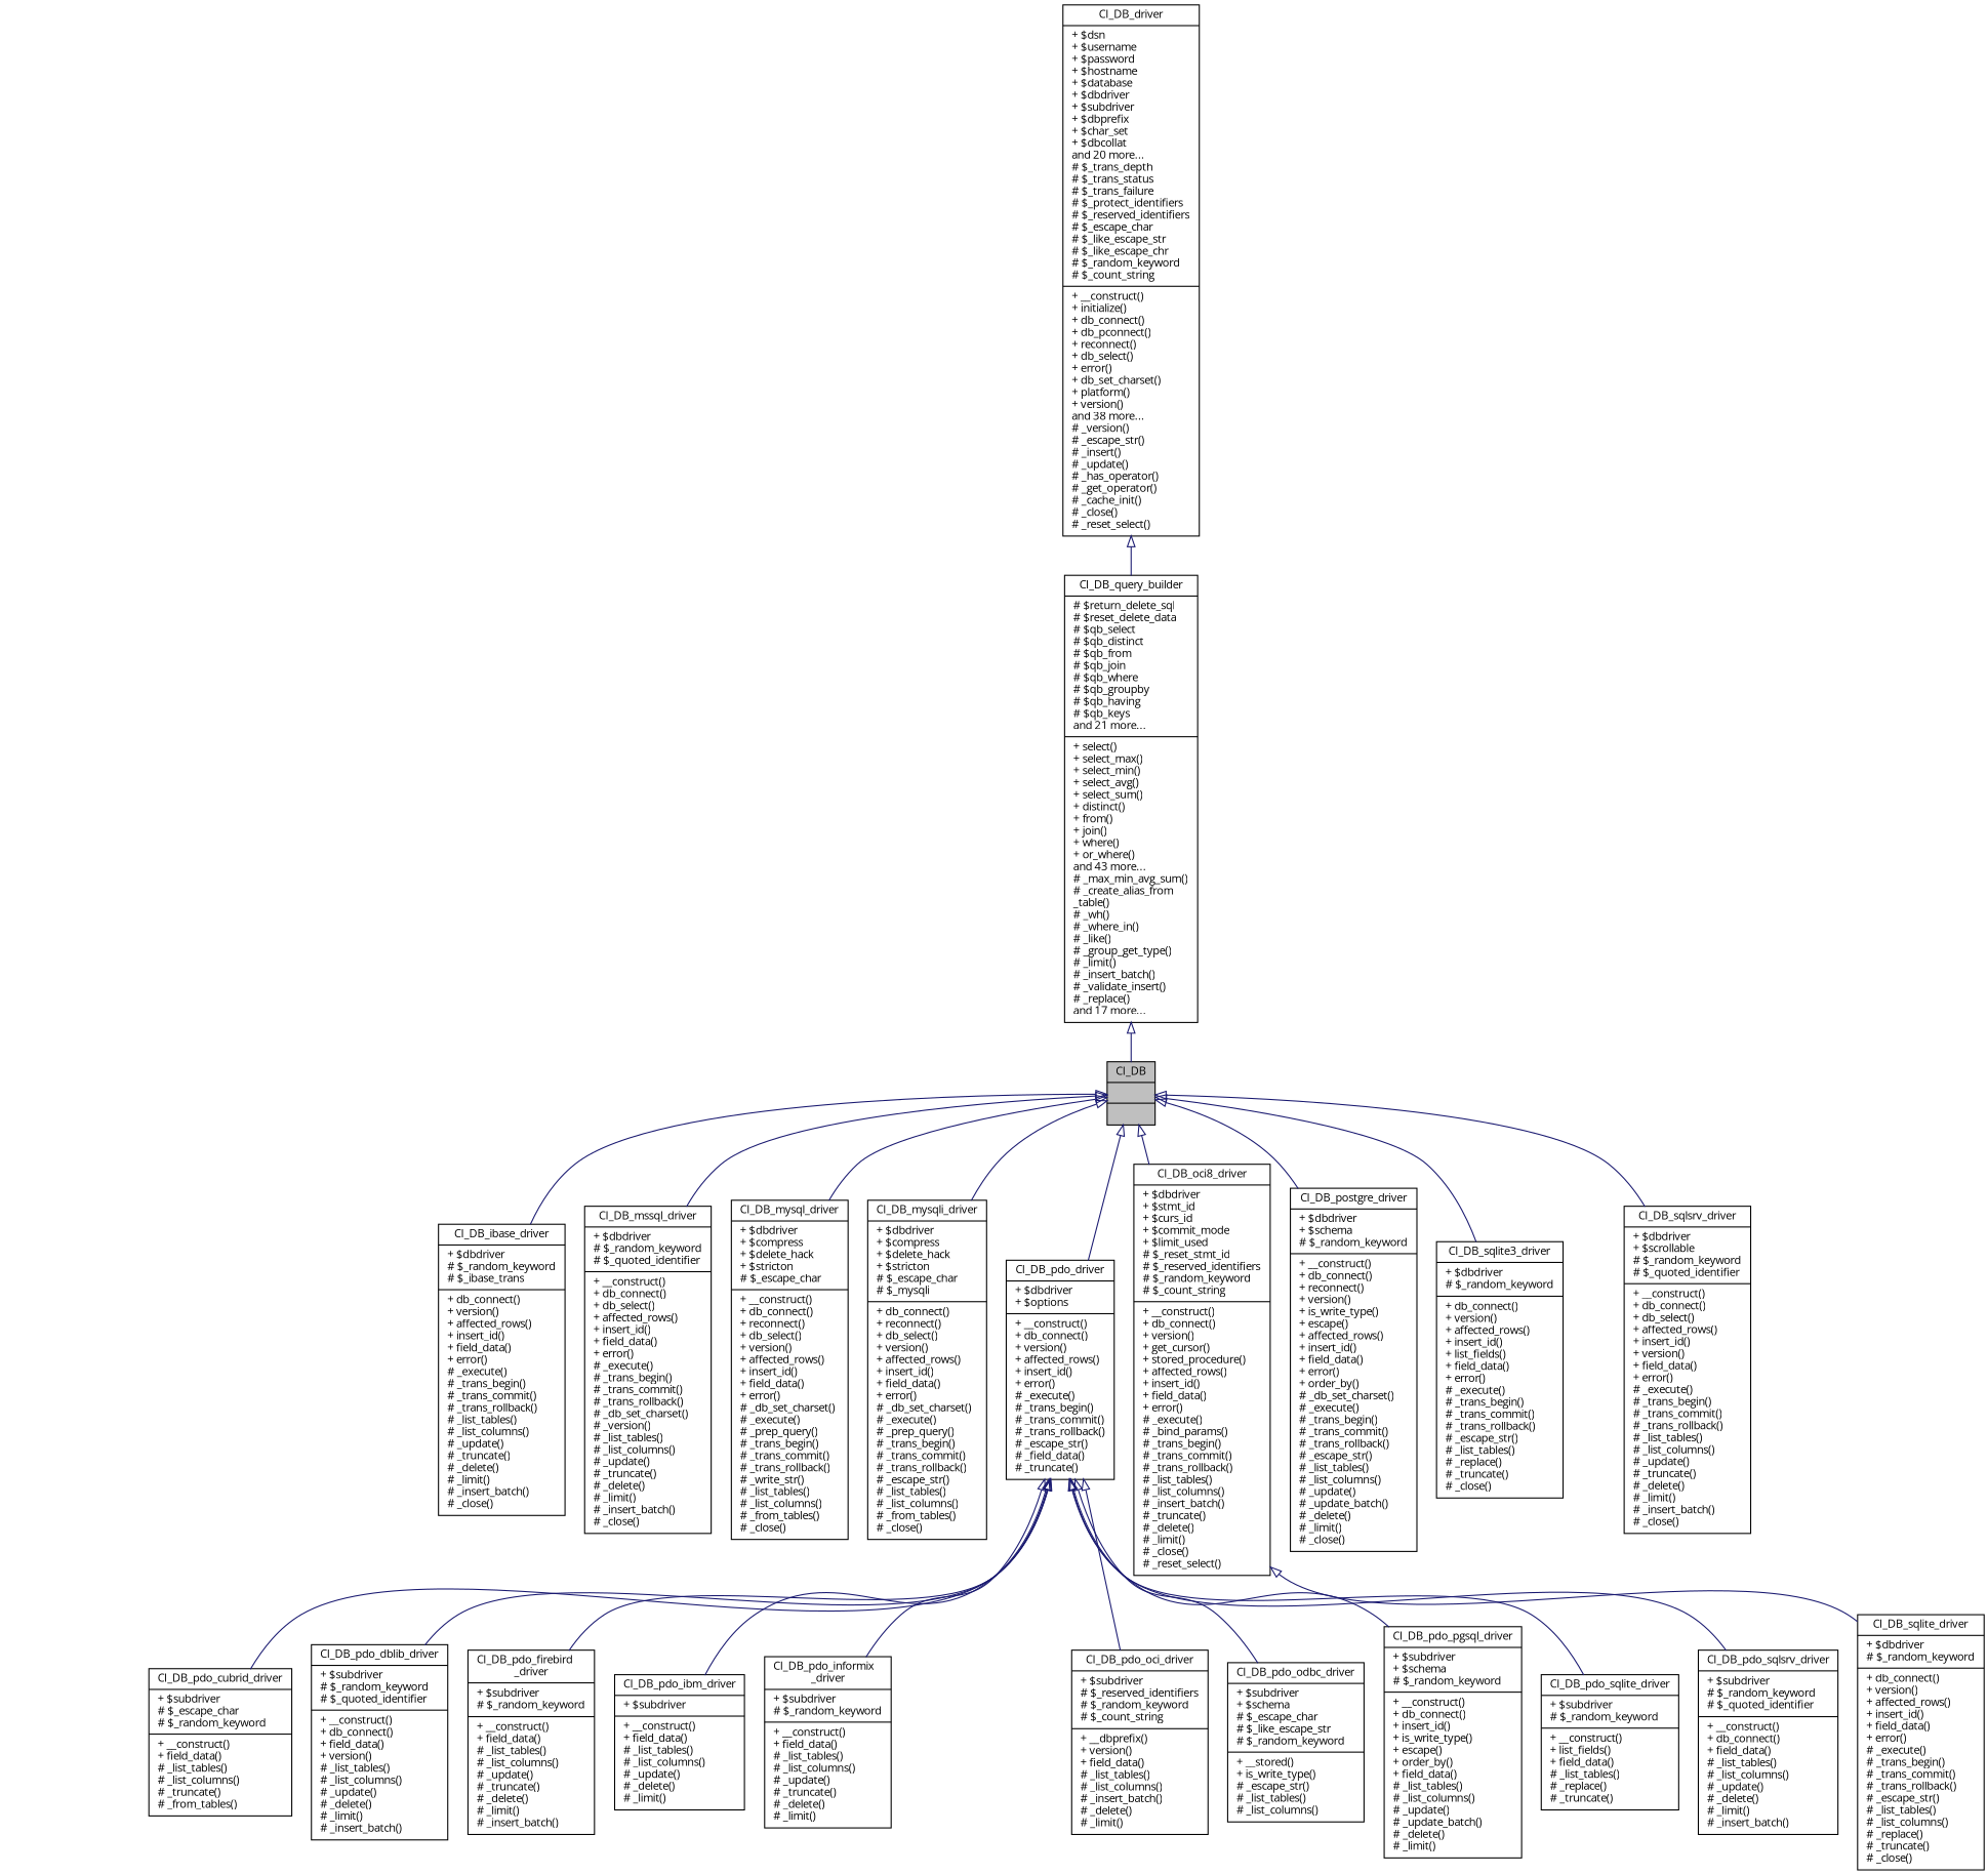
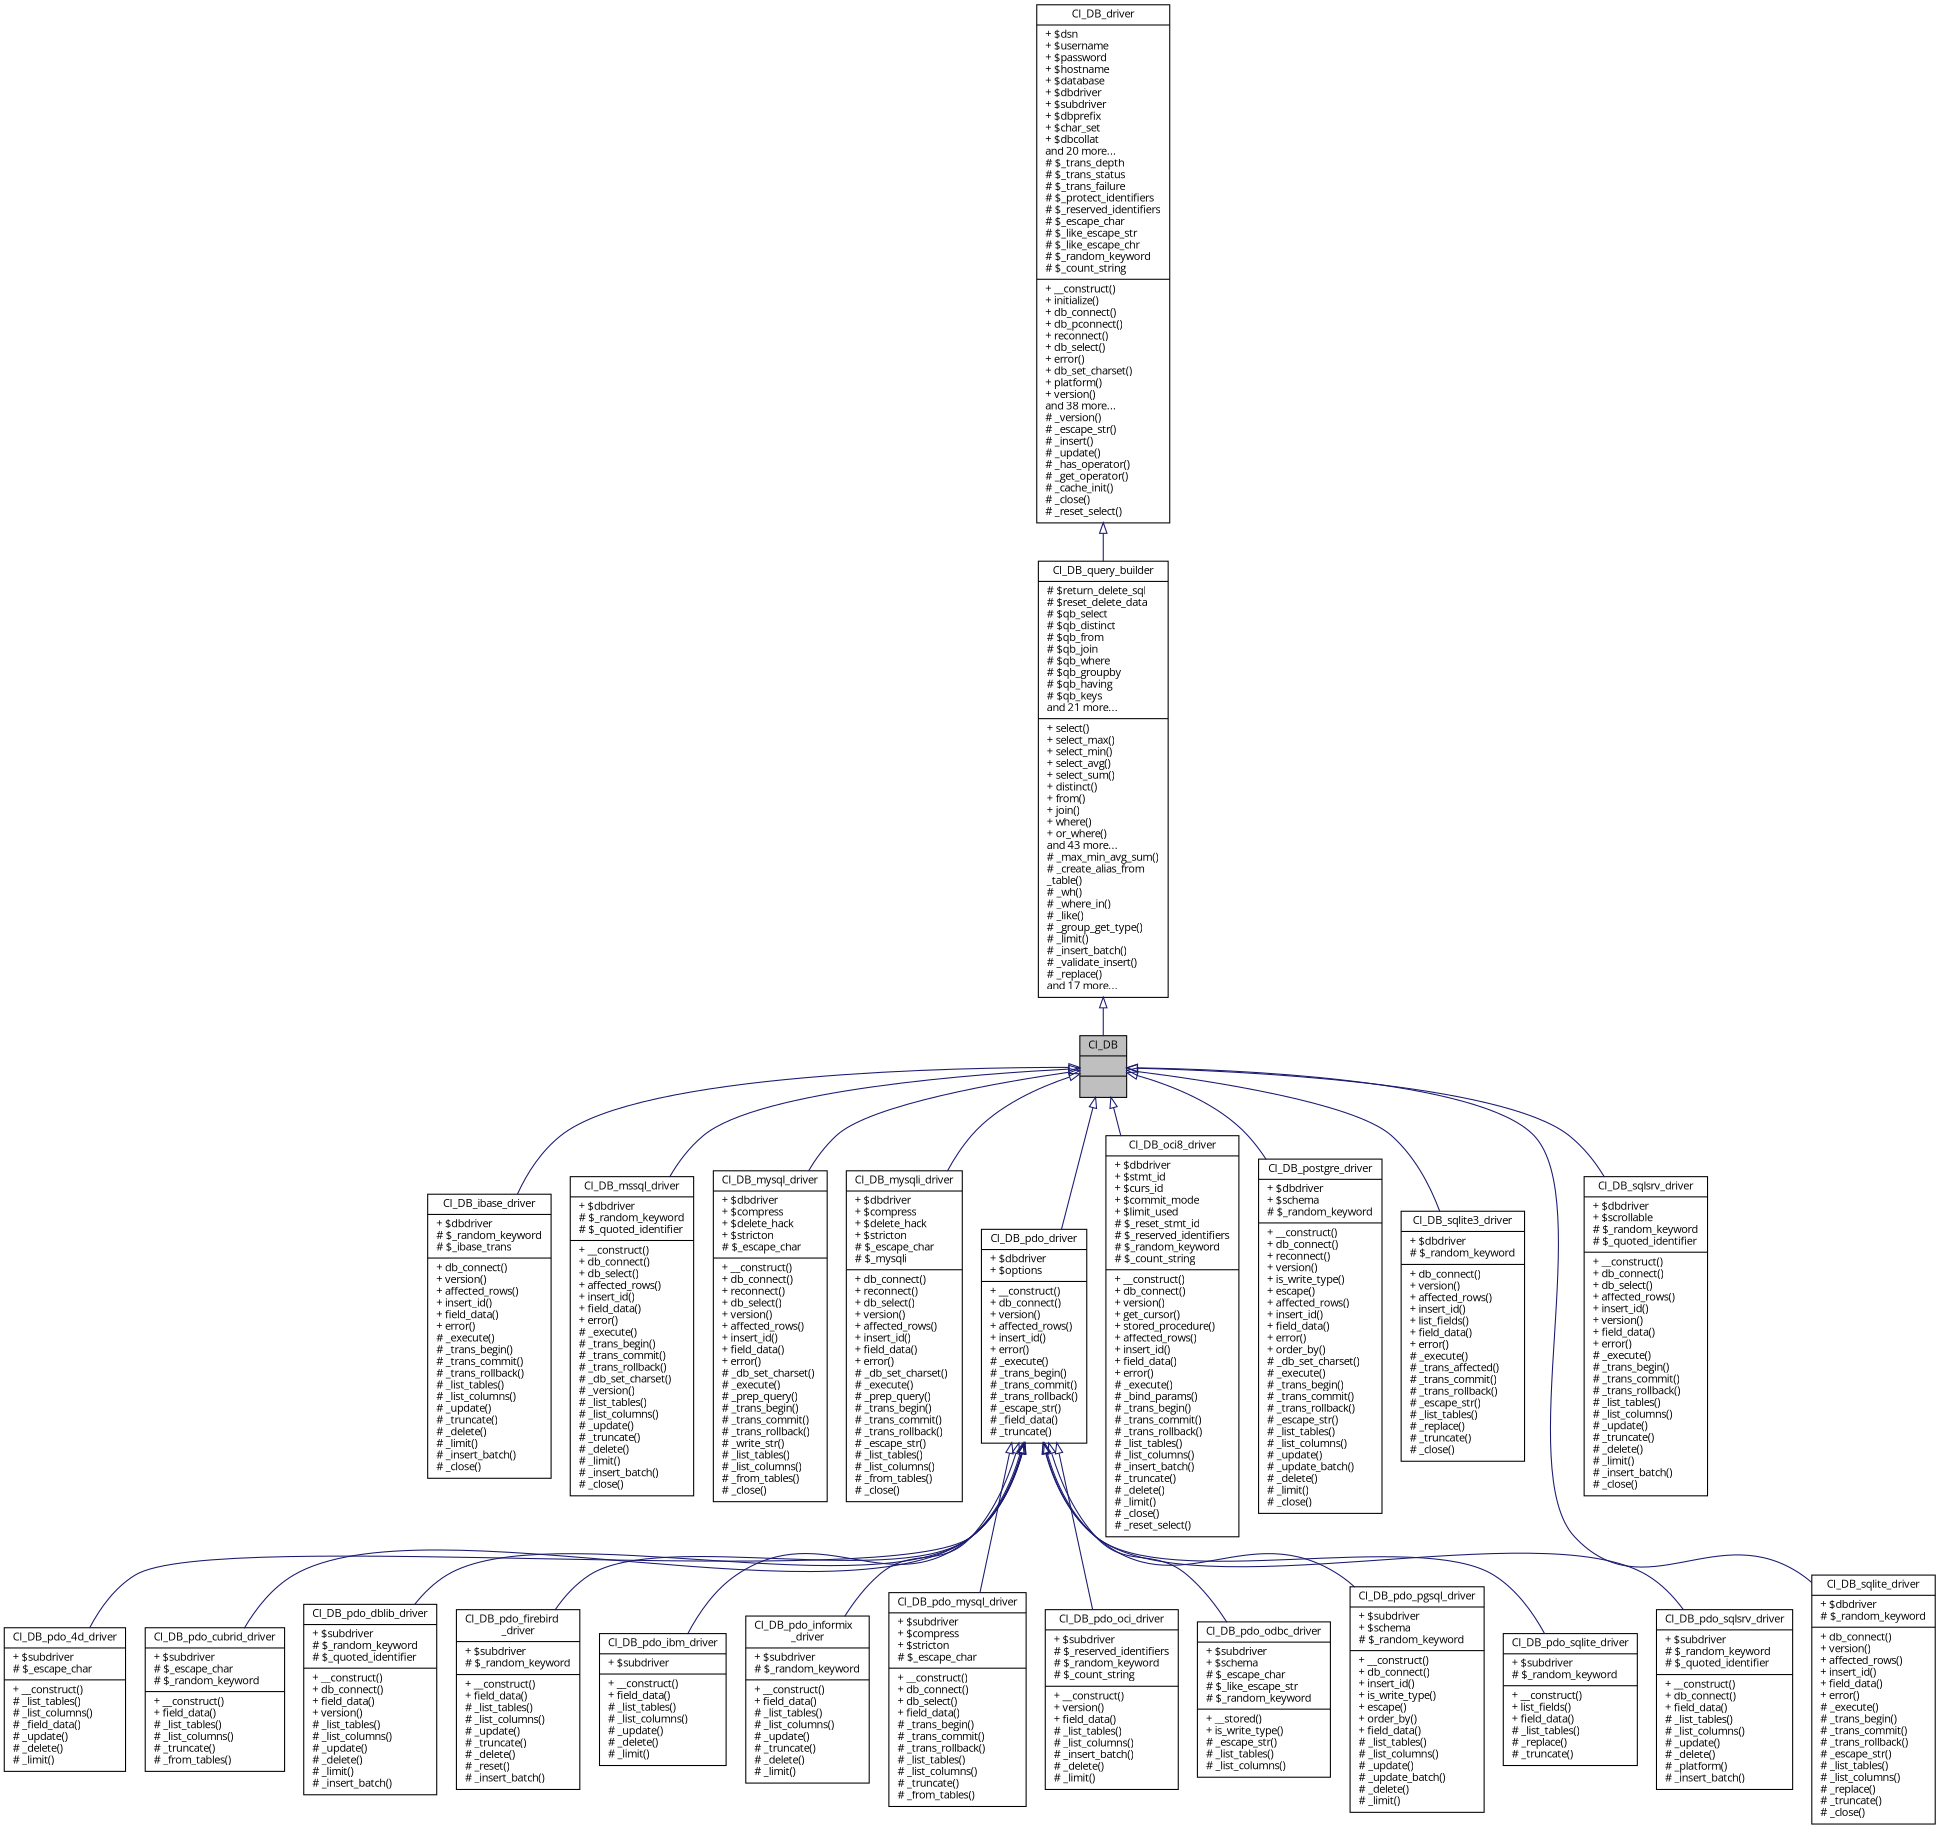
  digraph {
    fontname="Open Sans"
    node [color=black fillcolor=white fontname="Open Sans" fontsize=10 shape=record style=filled]
    edge [arrowtail=onormal color=midnightblue dir=back fontname="Open Sans" fontsize=10 labelfontname=Helvetica labelfontsize=10 style=solid]
    n1 [fillcolor=grey75 fontcolor=black height=0.2 label="{CI_DB\n||}" width=0.4]
    n2 [height=0.2 label="{CI_DB_ibase_driver\n|+ $dbdriver\l# $_random_keyword\l# $_ibase_trans\l|+ db_connect()\l+ version()\l+ affected_rows()\l+ insert_id()\l+ field_data()\l+ error()\l# _execute()\l# _trans_begin()\l# _trans_commit()\l# _trans_rollback()\l# _list_tables()\l# _list_columns()\l# _update()\l# _truncate()\l# _delete()\l# _limit()\l# _insert_batch()\l# _close()\l}" width=0.4]
    n3 [height=0.2 label="{CI_DB_mssql_driver\n|+ $dbdriver\l# $_random_keyword\l# $_quoted_identifier\l|+ __construct()\l+ db_connect()\l+ db_select()\l+ affected_rows()\l+ insert_id()\l+ field_data()\l+ error()\l# _execute()\l# _trans_begin()\l# _trans_commit()\l# _trans_rollback()\l# _db_set_charset()\l# _version()\l# _list_tables()\l# _list_columns()\l# _update()\l# _truncate()\l# _delete()\l# _limit()\l# _insert_batch()\l# _close()\l}" width=0.4]
    n4 [height=0.2 label="{CI_DB_mysql_driver\n|+ $dbdriver\l+ $compress\l+ $delete_hack\l+ $stricton\l# $_escape_char\l|+ __construct()\l+ db_connect()\l+ reconnect()\l+ db_select()\l+ version()\l+ affected_rows()\l+ insert_id()\l+ field_data()\l+ error()\l# _db_set_charset()\l# _execute()\l# _prep_query()\l# _trans_begin()\l# _trans_commit()\l# _trans_rollback()\l# _write_str()\l# _list_tables()\l# _list_columns()\l# _from_tables()\l# _close()\l}" width=0.4]
    n5 [height=0.2 label="{CI_DB_mysqli_driver\n|+ $dbdriver\l+ $compress\l+ $delete_hack\l+ $stricton\l# $_escape_char\l# $_mysqli\l|+ db_connect()\l+ reconnect()\l+ db_select()\l+ version()\l+ affected_rows()\l+ insert_id()\l+ field_data()\l+ error()\l# _db_set_charset()\l# _execute()\l# _prep_query()\l# _trans_begin()\l# _trans_commit()\l# _trans_rollback()\l# _escape_str()\l# _list_tables()\l# _list_columns()\l# _from_tables()\l# _close()\l}" width=0.4]
    n6 [height=0.2 label="{CI_DB_oci8_driver\n|+ $dbdriver\l+ $stmt_id\l+ $curs_id\l+ $commit_mode\l+ $limit_used\l# $_reset_stmt_id\l# $_reserved_identifiers\l# $_random_keyword\l# $_count_string\l|+ __construct()\l+ db_connect()\l+ version()\l+ get_cursor()\l+ stored_procedure()\l+ affected_rows()\l+ insert_id()\l+ field_data()\l+ error()\l# _execute()\l# _bind_params()\l# _trans_begin()\l# _trans_commit()\l# _trans_rollback()\l# _list_tables()\l# _list_columns()\l# _insert_batch()\l# _truncate()\l# _delete()\l# _limit()\l# _close()\l# _reset_select()\l}" width=0.4]
    n7 [height=0.2 label="{CI_DB_pdo_driver\n|+ $dbdriver\l+ $options\l|+ __construct()\l+ db_connect()\l+ version()\l+ affected_rows()\l+ insert_id()\l+ error()\l# _execute()\l# _trans_begin()\l# _trans_commit()\l# _trans_rollback()\l# _escape_str()\l# _field_data()\l# _truncate()\l}" width=0.4]
    n8 [height=0.2 label="{CI_DB_postgre_driver\n|+ $dbdriver\l+ $schema\l# $_random_keyword\l|+ __construct()\l+ db_connect()\l+ reconnect()\l+ version()\l+ is_write_type()\l+ escape()\l+ affected_rows()\l+ insert_id()\l+ field_data()\l+ error()\l+ order_by()\l# _db_set_charset()\l# _execute()\l# _trans_begin()\l# _trans_commit()\l# _trans_rollback()\l# _escape_str()\l# _list_tables()\l# _list_columns()\l# _update()\l# _update_batch()\l# _delete()\l# _limit()\l# _close()\l}" width=0.4]
-   n9 [height=0.2 label="{CI_DB_sqlite3_driver\n|+ $dbdriver\l# $_random_keyword\l|+ db_connect()\l+ version()\l+ affected_rows()\l+ insert_id()\l+ list_fields()\l+ field_data()\l+ error()\l# _execute()\l# _trans_begin()\l# _trans_commit()\l# _trans_rollback()\l# _escape_str()\l# _list_tables()\l# _replace()\l# _truncate()\l# _close()\l}" width=0.4]
+   n9 [height=0.2 label="{CI_DB_sqlite3_driver\n|+ $dbdriver\l# $_random_keyword\l|+ db_connect()\l+ version()\l+ affected_rows()\l+ insert_id()\l+ list_fields()\l+ field_data()\l+ error()\l# _execute()\l# _trans_affected()\l# _trans_commit()\l# _trans_rollback()\l# _escape_str()\l# _list_tables()\l# _replace()\l# _truncate()\l# _close()\l}" width=0.4]
    n10 [height=0.2 label="{CI_DB_sqlite_driver\n|+ $dbdriver\l# $_random_keyword\l|+ db_connect()\l+ version()\l+ affected_rows()\l+ insert_id()\l+ field_data()\l+ error()\l# _execute()\l# _trans_begin()\l# _trans_commit()\l# _trans_rollback()\l# _escape_str()\l# _list_tables()\l# _list_columns()\l# _replace()\l# _truncate()\l# _close()\l}" width=0.4]
    n11 [height=0.2 label="{CI_DB_sqlsrv_driver\n|+ $dbdriver\l+ $scrollable\l# $_random_keyword\l# $_quoted_identifier\l|+ __construct()\l+ db_connect()\l+ db_select()\l+ affected_rows()\l+ insert_id()\l+ version()\l+ field_data()\l+ error()\l# _execute()\l# _trans_begin()\l# _trans_commit()\l# _trans_rollback()\l# _list_tables()\l# _list_columns()\l# _update()\l# _truncate()\l# _delete()\l# _limit()\l# _insert_batch()\l# _close()\l}" width=0.4]
+   n12 [height=0.2 label="{CI_DB_pdo_4d_driver\n|+ $subdriver\l# $_escape_char\l|+ __construct()\l# _list_tables()\l# _list_columns()\l# _field_data()\l# _update()\l# _delete()\l# _limit()\l}" width=0.4]
    n13 [height=0.2 label="{CI_DB_pdo_cubrid_driver\n|+ $subdriver\l# $_escape_char\l# $_random_keyword\l|+ __construct()\l+ field_data()\l# _list_tables()\l# _list_columns()\l# _truncate()\l# _from_tables()\l}" width=0.4]
    n14 [height=0.2 label="{CI_DB_pdo_dblib_driver\n|+ $subdriver\l# $_random_keyword\l# $_quoted_identifier\l|+ __construct()\l+ db_connect()\l+ field_data()\l+ version()\l# _list_tables()\l# _list_columns()\l# _update()\l# _delete()\l# _limit()\l# _insert_batch()\l}" width=0.4]
-   n15 [height=0.2 label="{CI_DB_pdo_firebird\l_driver\n|+ $subdriver\l# $_random_keyword\l|+ __construct()\l+ field_data()\l# _list_tables()\l# _list_columns()\l# _update()\l# _truncate()\l# _delete()\l# _limit()\l# _insert_batch()\l}" width=0.4]
+   n15 [height=0.2 label="{CI_DB_pdo_firebird\l_driver\n|+ $subdriver\l# $_random_keyword\l|+ __construct()\l+ field_data()\l# _list_tables()\l# _list_columns()\l# _update()\l# _truncate()\l# _delete()\l# _reset()\l# _insert_batch()\l}" width=0.4]
    n16 [height=0.2 label="{CI_DB_pdo_ibm_driver\n|+ $subdriver\l|+ __construct()\l+ field_data()\l# _list_tables()\l# _list_columns()\l# _update()\l# _delete()\l# _limit()\l}" width=0.4]
    n17 [height=0.2 label="{CI_DB_pdo_informix\l_driver\n|+ $subdriver\l# $_random_keyword\l|+ __construct()\l+ field_data()\l# _list_tables()\l# _list_columns()\l# _update()\l# _truncate()\l# _delete()\l# _limit()\l}" width=0.4]
-   n19 [height=0.2 label="{CI_DB_pdo_oci_driver\n|+ $subdriver\l# $_reserved_identifiers\l# $_random_keyword\l# $_count_string\l|+ __dbprefix()\l+ version()\l+ field_data()\l# _list_tables()\l# _list_columns()\l# _insert_batch()\l# _delete()\l# _limit()\l}" width=0.4]
+   n18 [height=0.2 label="{CI_DB_pdo_mysql_driver\n|+ $subdriver\l+ $compress\l+ $stricton\l# $_escape_char\l|+ __construct()\l+ db_connect()\l+ db_select()\l+ field_data()\l# _trans_begin()\l# _trans_commit()\l# _trans_rollback()\l# _list_tables()\l# _list_columns()\l# _truncate()\l# _from_tables()\l}" width=0.4]
+   n19 [height=0.2 label="{CI_DB_pdo_oci_driver\n|+ $subdriver\l# $_reserved_identifiers\l# $_random_keyword\l# $_count_string\l|+ __construct()\l+ version()\l+ field_data()\l# _list_tables()\l# _list_columns()\l# _insert_batch()\l# _delete()\l# _limit()\l}" width=0.4]
    n20 [height=0.2 label="{CI_DB_pdo_odbc_driver\n|+ $subdriver\l+ $schema\l# $_escape_char\l# $_like_escape_str\l# $_random_keyword\l|+ __stored()\l+ is_write_type()\l# _escape_str()\l# _list_tables()\l# _list_columns()\l}" width=0.4]
    n21 [height=0.2 label="{CI_DB_pdo_pgsql_driver\n|+ $subdriver\l+ $schema\l# $_random_keyword\l|+ __construct()\l+ db_connect()\l+ insert_id()\l+ is_write_type()\l+ escape()\l+ order_by()\l+ field_data()\l# _list_tables()\l# _list_columns()\l# _update()\l# _update_batch()\l# _delete()\l# _limit()\l}" width=0.4]
    n22 [height=0.2 label="{CI_DB_pdo_sqlite_driver\n|+ $subdriver\l# $_random_keyword\l|+ __construct()\l+ list_fields()\l+ field_data()\l# _list_tables()\l# _replace()\l# _truncate()\l}" width=0.4]
-   n23 [height=0.2 label="{CI_DB_pdo_sqlsrv_driver\n|+ $subdriver\l# $_random_keyword\l# $_quoted_identifier\l|+ __construct()\l+ db_connect()\l+ field_data()\l# _list_tables()\l# _list_columns()\l# _update()\l# _delete()\l# _limit()\l# _insert_batch()\l}" width=0.4]
+   n23 [height=0.2 label="{CI_DB_pdo_sqlsrv_driver\n|+ $subdriver\l# $_random_keyword\l# $_quoted_identifier\l|+ __construct()\l+ db_connect()\l+ field_data()\l# _list_tables()\l# _list_columns()\l# _update()\l# _delete()\l# _platform()\l# _insert_batch()\l}" width=0.4]
    n24 [height=0.2 label="{CI_DB_query_builder\n|# $return_delete_sql\l# $reset_delete_data\l# $qb_select\l# $qb_distinct\l# $qb_from\l# $qb_join\l# $qb_where\l# $qb_groupby\l# $qb_having\l# $qb_keys\land 21 more...\l|+ select()\l+ select_max()\l+ select_min()\l+ select_avg()\l+ select_sum()\l+ distinct()\l+ from()\l+ join()\l+ where()\l+ or_where()\land 43 more...\l# _max_min_avg_sum()\l# _create_alias_from\l_table()\l# _wh()\l# _where_in()\l# _like()\l# _group_get_type()\l# _limit()\l# _insert_batch()\l# _validate_insert()\l# _replace()\land 17 more...\l}" width=0.4]
    n25 [height=0.2 label="{CI_DB_driver\n|+ $dsn\l+ $username\l+ $password\l+ $hostname\l+ $database\l+ $dbdriver\l+ $subdriver\l+ $dbprefix\l+ $char_set\l+ $dbcollat\land 20 more...\l# $_trans_depth\l# $_trans_status\l# $_trans_failure\l# $_protect_identifiers\l# $_reserved_identifiers\l# $_escape_char\l# $_like_escape_str\l# $_like_escape_chr\l# $_random_keyword\l# $_count_string\l|+ __construct()\l+ initialize()\l+ db_connect()\l+ db_pconnect()\l+ reconnect()\l+ db_select()\l+ error()\l+ db_set_charset()\l+ platform()\l+ version()\land 38 more...\l# _version()\l# _escape_str()\l# _insert()\l# _update()\l# _has_operator()\l# _get_operator()\l# _cache_init()\l# _close()\l# _reset_select()\l}" width=0.4]
    n1 -> n2
    n1 -> n3
    n1 -> n4
    n1 -> n5
    n1 -> n6
    n1 -> n7
    n1 -> n8
    n1 -> n9
-   n6 -> n10
+   n1 -> n10
    n1 -> n11
+   n7 -> n12
    n7 -> n13
    n7 -> n14
    n7 -> n15
    n7 -> n16
    n7 -> n17
+   n7 -> n18
    n7 -> n19
    n7 -> n20
    n7 -> n21
    n7 -> n22
    n7 -> n23
    n24 -> n1
    n25 -> n24
  }
